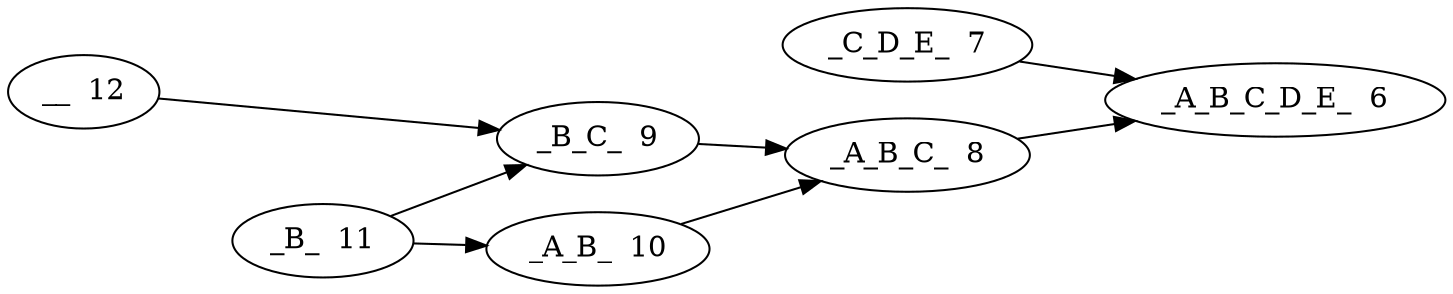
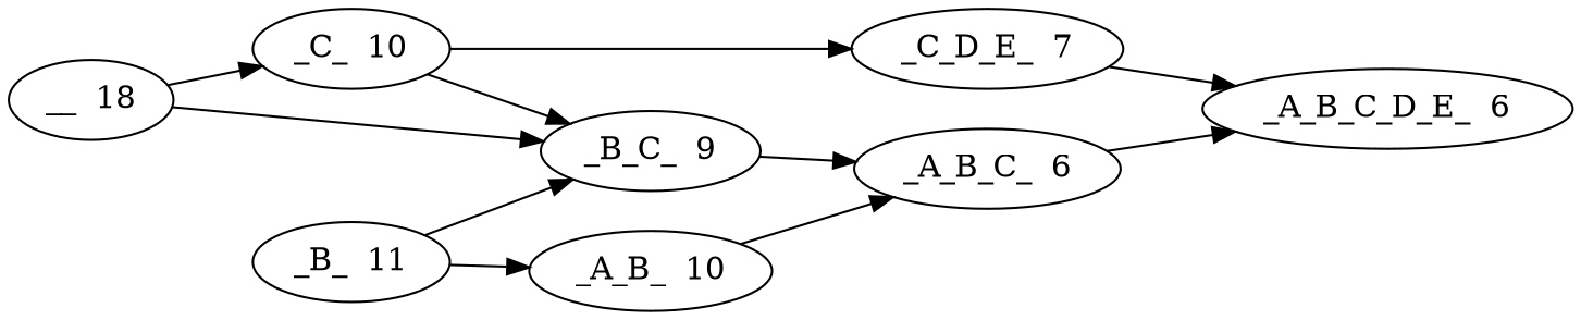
  strict digraph {
    rankdir=LR
    node [weight=10]
-   "__  12" [weight=12]
+   "__  12" [weight=12 label="__  18"]
+   "_C_  10"
    "_B_C_  9" [weight=9]
    "_B_  11" [weight=11]
    "_A_B_  10"
    "_C_D_E_  7" [weight=7]
-   "_A_B_C_  8" [weight=8]
+   "_A_B_C_  8" [weight=8 label="_A_B_C_  6"]
    "_A_B_C_D_E_  6" [weight=6]
+   "__  12" -> "_C_  10" [cost=0.2630344058337938]
    "__  12" -> "_B_C_  9" [cost=0.12553088208385882]
+   "_C_  10" -> "_B_C_  9" [cost=0.15200309344505006]
+   "_C_  10" -> "_C_D_E_  7" [cost=0.5145731728297582]
    "_B_C_  9" -> "_A_B_C_  8" [cost=0.16992500144231237]
    "_B_  11" -> "_B_C_  9" [cost=0.28950661719498505]
    "_B_  11" -> "_A_B_  10" [cost=0.13750352374993502]
    "_A_B_  10" -> "_A_B_C_  8" [cost=0.32192809488736235]
    "_C_D_E_  7" -> "_A_B_C_D_E_  6" [cost=0.22239242133644802]
    "_A_B_C_  8" -> "_A_B_C_D_E_  6" [cost=0.4150374992788437]
  }
